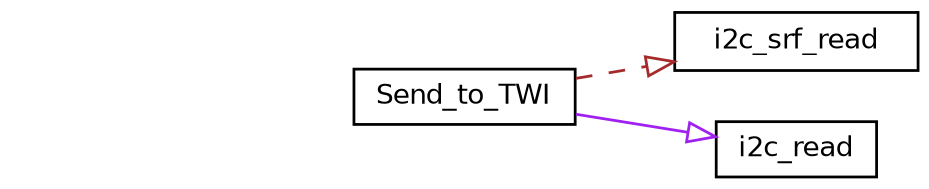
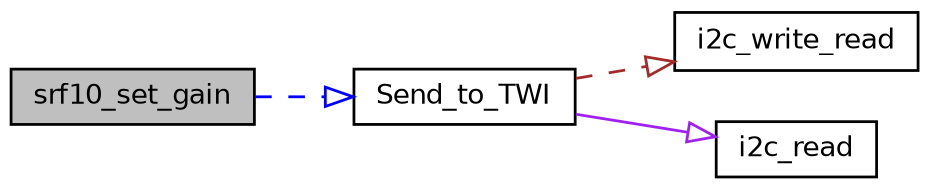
  digraph {
    rankdir=LR
    node [color=black fillcolor=white fontname=Helvetica fontsize=10 shape=record style=filled]
    edge [arrowhead=onormal fontname=Helvetica fontsize=10 labelfontname=Helvetica labelfontsize=10 style=dashed]
+   n1 [fillcolor=grey75 fontcolor=black height=0.2 label=srf10_set_gain width=0.4]
    n2 [height=0.2 label=Send_to_TWI width=0.4]
-   n3 [height=0.2 label=i2c_srf_read width=0.4]
+   n3 [height=0.2 label=i2c_write_read width=0.4]
    n4 [height=0.2 label=i2c_read width=0.4]
+   n1 -> n2 [color=blue]
    n2 -> n3 [color=brown]
    n2 -> n4 [color=purple style=solid]
  }
